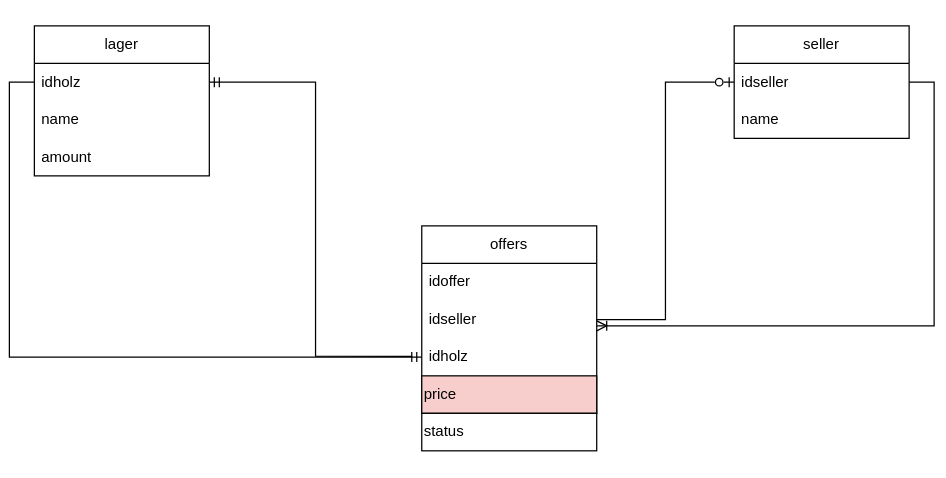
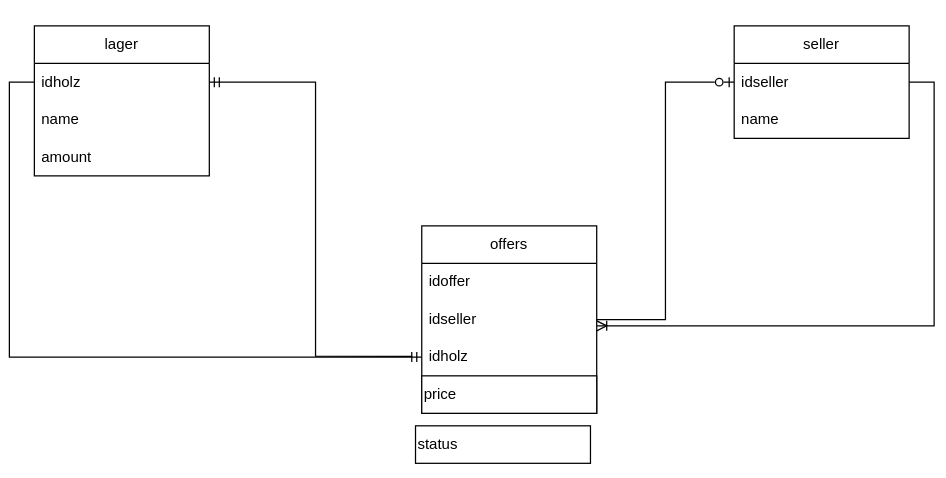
  <mxCell id="0" />
  <mxCell id="1" parent="0" />
  <mxCell id="2" value="lager" style="swimlane;fontStyle=0;childLayout=stackLayout;horizontal=1;startSize=30;horizontalStack=0;resizeParent=1;resizeParentMax=0;resizeLast=0;collapsible=1;marginBottom=0;whiteSpace=wrap;html=1;" vertex="1" parent="1"><mxGeometry x="20" y="20" width="140" height="120" as="geometry" /></mxCell>
  <mxCell id="3" value="idholz" style="text;strokeColor=none;fillColor=none;align=left;verticalAlign=middle;spacingLeft=4;spacingRight=4;overflow=hidden;points=[[0,0.5],[1,0.5]];portConstraint=eastwest;rotatable=0;whiteSpace=wrap;html=1;" vertex="1" parent="2"><mxGeometry y="30" width="140" height="30" as="geometry" /></mxCell>
  <mxCell id="4" value="name" style="text;strokeColor=none;fillColor=none;align=left;verticalAlign=middle;spacingLeft=4;spacingRight=4;overflow=hidden;points=[[0,0.5],[1,0.5]];portConstraint=eastwest;rotatable=0;whiteSpace=wrap;html=1;" vertex="1" parent="2"><mxGeometry y="60" width="140" height="30" as="geometry" /></mxCell>
  <mxCell id="5" value="amount" style="text;strokeColor=none;fillColor=none;align=left;verticalAlign=middle;spacingLeft=4;spacingRight=4;overflow=hidden;points=[[0,0.5],[1,0.5]];portConstraint=eastwest;rotatable=0;whiteSpace=wrap;html=1;" vertex="1" parent="2"><mxGeometry y="90" width="140" height="30" as="geometry" /></mxCell>
  <mxCell id="6" value="seller" style="swimlane;fontStyle=0;childLayout=stackLayout;horizontal=1;startSize=30;horizontalStack=0;resizeParent=1;resizeParentMax=0;resizeLast=0;collapsible=1;marginBottom=0;whiteSpace=wrap;html=1;" vertex="1" parent="1"><mxGeometry x="580" y="20" width="140" height="90" as="geometry" /></mxCell>
  <mxCell id="7" style="edgeStyle=orthogonalEdgeStyle;rounded=0;orthogonalLoop=1;jettySize=auto;html=1;exitX=1;exitY=0.5;exitDx=0;exitDy=0;endArrow=ERoneToMany;endFill=0;" edge="1" parent="6" source="8"><mxGeometry relative="1" as="geometry"><mxPoint x="-110" y="240" as="targetPoint" /><Array as="points"><mxPoint x="160" y="45" /><mxPoint x="160" y="240" /></Array></mxGeometry></mxCell>
  <mxCell id="8" value="idseller" style="text;strokeColor=none;fillColor=none;align=left;verticalAlign=middle;spacingLeft=4;spacingRight=4;overflow=hidden;points=[[0,0.5],[1,0.5]];portConstraint=eastwest;rotatable=0;whiteSpace=wrap;html=1;" vertex="1" parent="6"><mxGeometry y="30" width="140" height="30" as="geometry" /></mxCell>
  <mxCell id="9" value="name" style="text;strokeColor=none;fillColor=none;align=left;verticalAlign=middle;spacingLeft=4;spacingRight=4;overflow=hidden;points=[[0,0.5],[1,0.5]];portConstraint=eastwest;rotatable=0;whiteSpace=wrap;html=1;" vertex="1" parent="6"><mxGeometry y="60" width="140" height="30" as="geometry" /></mxCell>
  <mxCell id="10" value="&lt;br&gt;&lt;div&gt;&lt;br&gt;&lt;/div&gt;&lt;div&gt;&lt;br&gt;&lt;/div&gt;" style="text;strokeColor=none;fillColor=none;align=left;verticalAlign=middle;spacingLeft=4;spacingRight=4;overflow=hidden;points=[[0,0.5],[1,0.5]];portConstraint=eastwest;rotatable=0;whiteSpace=wrap;html=1;" vertex="1" parent="6"><mxGeometry y="90" width="140" as="geometry" /></mxCell>
  <mxCell id="11" value="offers" style="swimlane;fontStyle=0;childLayout=stackLayout;horizontal=1;startSize=30;horizontalStack=0;resizeParent=1;resizeParentMax=0;resizeLast=0;collapsible=1;marginBottom=0;whiteSpace=wrap;html=1;" vertex="1" parent="1"><mxGeometry x="330" y="180" width="140" height="150" as="geometry"><mxRectangle x="640" y="40" width="70" height="30" as="alternateBounds" /></mxGeometry></mxCell>
  <mxCell id="12" value="idoffer" style="text;strokeColor=none;fillColor=none;align=left;verticalAlign=middle;spacingLeft=4;spacingRight=4;overflow=hidden;points=[[0,0.5],[1,0.5]];portConstraint=eastwest;rotatable=0;whiteSpace=wrap;html=1;" vertex="1" parent="11"><mxGeometry y="30" width="140" height="30" as="geometry" /></mxCell>
  <mxCell id="13" value="idseller" style="text;strokeColor=none;fillColor=none;align=left;verticalAlign=middle;spacingLeft=4;spacingRight=4;overflow=hidden;points=[[0,0.5],[1,0.5]];portConstraint=eastwest;rotatable=0;whiteSpace=wrap;html=1;" vertex="1" parent="11"><mxGeometry y="60" width="140" height="30" as="geometry" /></mxCell>
  <mxCell id="14" value="idholz" style="text;strokeColor=none;fillColor=none;align=left;verticalAlign=middle;spacingLeft=4;spacingRight=4;overflow=hidden;points=[[0,0.5],[1,0.5]];portConstraint=eastwest;rotatable=0;whiteSpace=wrap;html=1;" vertex="1" parent="11"><mxGeometry y="90" width="140" height="30" as="geometry" /></mxCell>
- <mxCell id="15" value="price" style="whiteSpace=wrap;html=1;align=left;flipH=0;flipV=0;direction=east;fillColor=#f8cecc;" vertex="1" parent="11"><mxGeometry y="120" width="140" height="30" as="geometry" /></mxCell>
- <mxCell id="16" value="status" style="whiteSpace=wrap;html=1;align=left;" vertex="1" parent="1"><mxGeometry x="330" y="330" width="140" height="30" as="geometry" /></mxCell>
+ <mxCell id="15" value="price" style="whiteSpace=wrap;html=1;align=left;flipH=0;flipV=0;direction=east;" vertex="1" parent="11"><mxGeometry y="120" width="140" height="30" as="geometry" /></mxCell>
+ <mxCell id="16" value="status" style="whiteSpace=wrap;html=1;align=left;" vertex="1" parent="1"><mxGeometry x="325" y="340" width="140" height="30" as="geometry" /></mxCell>
  <mxCell id="17" style="edgeStyle=orthogonalEdgeStyle;rounded=0;orthogonalLoop=1;jettySize=auto;html=1;exitX=-0.054;exitY=0.478;exitDx=0;exitDy=0;entryX=1;entryY=0.5;entryDx=0;entryDy=0;exitPerimeter=0;endArrow=ERmandOne;endFill=0;" edge="1" parent="1" source="14" target="3"><mxGeometry relative="1" as="geometry" /></mxCell>
  <mxCell id="18" style="edgeStyle=orthogonalEdgeStyle;rounded=0;orthogonalLoop=1;jettySize=auto;html=1;exitX=0;exitY=0.5;exitDx=0;exitDy=0;entryX=0;entryY=0.5;entryDx=0;entryDy=0;endArrow=ERmandOne;endFill=0;" edge="1" parent="1" source="3" target="14"><mxGeometry relative="1" as="geometry"><mxPoint x="260" y="230" as="targetPoint" /></mxGeometry></mxCell>
  <mxCell id="19" style="edgeStyle=orthogonalEdgeStyle;rounded=0;orthogonalLoop=1;jettySize=auto;html=1;exitX=1;exitY=0.5;exitDx=0;exitDy=0;entryX=0;entryY=0.5;entryDx=0;entryDy=0;endArrow=ERzeroToOne;endFill=0;" edge="1" parent="1" source="13" target="8"><mxGeometry relative="1" as="geometry" /></mxCell>
